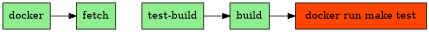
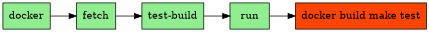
  digraph {
    rankdir=LR
    node [fillcolor="#90ee90" shape=box style=filled]
    n1 [label=docker]
    n2 [label=fetch]
    n3 [label="test-build"]
-   n4 [label=build]
-   n5 [fillcolor="#ff4500" label="docker run make test"]
+   n4 [label=run]
+   n5 [fillcolor="#ff4500" label="docker build make test"]
    n1 -> n2
+   n2 -> n3
    n3 -> n4
    n4 -> n5
  }
